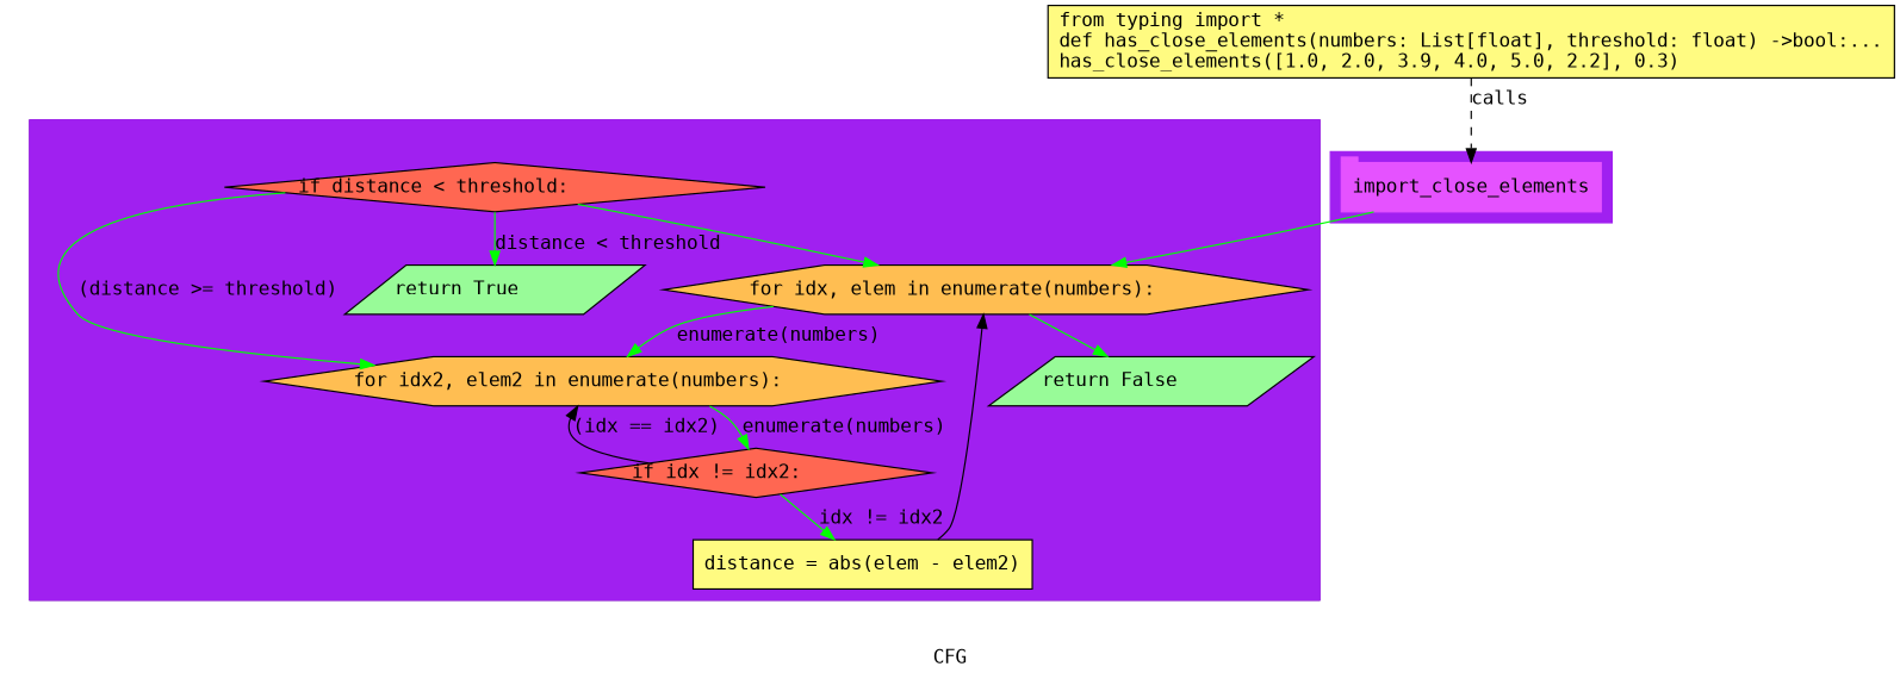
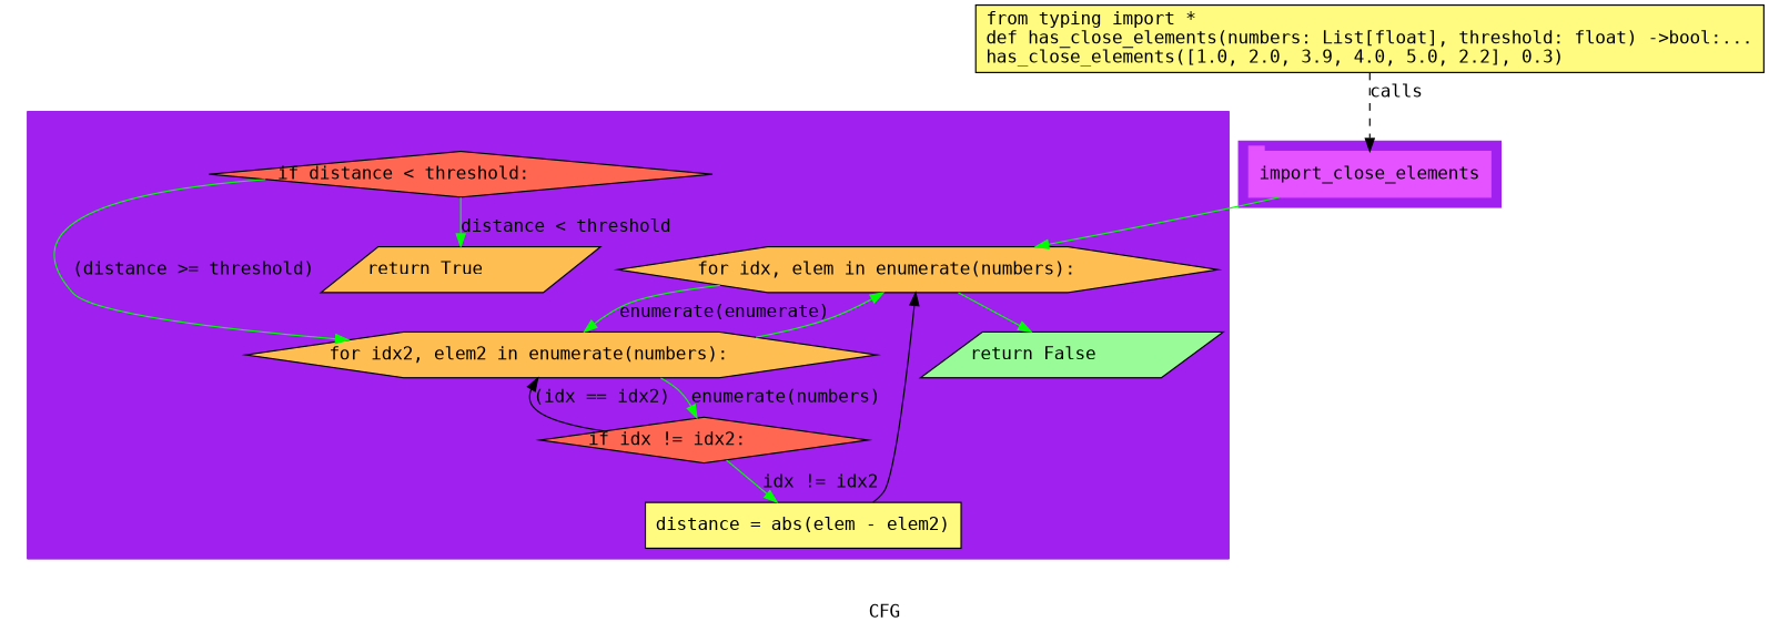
  digraph {
    compound=True
    fontname="DejaVu Sans Mono"
    label=CFG
    pack=False
    rankdir=TB
    ranksep=0.02
    node [fontname="DejaVu Sans Mono" shape=hexagon style="filled,solid" fillcolor="#FFBE52"]
    edge [color=green fontname="DejaVu Sans Mono"]
    n1 [color="#E552FF" height=0.5 label=import_close_elements linenum="[12]" shape=tab style=filled width=2.2917 fillcolor=""]
    n2 [height=0.5 label="for idx, elem in enumerate(numbers):\l" linenum="[3]" width=6.5459]
    n3 [height=0.5 label="for idx2, elem2 in enumerate(numbers):\l" linenum="[4]" width=6.8795]
    n4 [fillcolor="#98fb98" height=0.5 label="return False\l" linenum="[10]" shape=parallelogram width=3.0706]
    n5 [fillcolor="#FF6752" height=0.5 label="if idx != idx2:\l" linenum="[5]" shape=diamond width=3.5745]
    n6 [fillcolor="#FFFB81" height=0.5 label="distance = abs(elem - elem2)\l" linenum="[6]" shape=rectangle width=3.4444]
    n7 [fillcolor="#FF6752" height=0.5 label="if distance < threshold:\l" linenum="[7]" shape=diamond width=5.4894]
-   n8 [fillcolor="#98fb98" height=0.5 label="return True\l" linenum="[8]" shape=parallelogram width=2.8323]
+   n8 [height=0.5 label="return True\l" linenum="[8]" shape=parallelogram width=2.8323]
    n9 [fillcolor="#FFFB81" height=0.73611 label="from typing import *\ldef has_close_elements(numbers: List[float], threshold: float) ->bool:...\lhas_close_elements([1.0, 2.0, 3.9, 4.0, 5.0, 2.2], 0.3)\l" linenum="[1]" shape=rectangle width=8.5972]
    subgraph cluster_1 {
      color=purple
      compound=true
      label=""
      shape=tab
      style=filled
      n1
    }
    subgraph cluster_2 {
      label=has_close_elements
      n2
      n3
      n4
      n5
      n6
      n7
      n8
      subgraph cluster_3 {
        color=purple
        compound=true
        label=""
        shape=tab
        style=filled
      }
      subgraph cluster_4 {
        color=purple
        compound=true
        label=""
        shape=tab
        style=filled
      }
      subgraph cluster_5 {
        color=purple
        compound=true
        label=""
        shape=tab
        style=filled
      }
    }
    n1 -> n2
-   n2 -> n3 [label="enumerate(numbers)"]
+   n2 -> n3 [label="enumerate(enumerate)"]
    n2 -> n4
-   n7 -> n2
+   n3 -> n2
    n3 -> n5 [label="enumerate(numbers)"]
    n5 -> n3 [color=black label="(idx == idx2)"]
    n5 -> n6 [label="idx != idx2"]
    n6 -> n2 [color=black]
    n7 -> n3 [label="(distance >= threshold)"]
    n7 -> n8 [label="distance < threshold"]
    n9 -> n1 [label=calls style=dashed color=""]
  }
